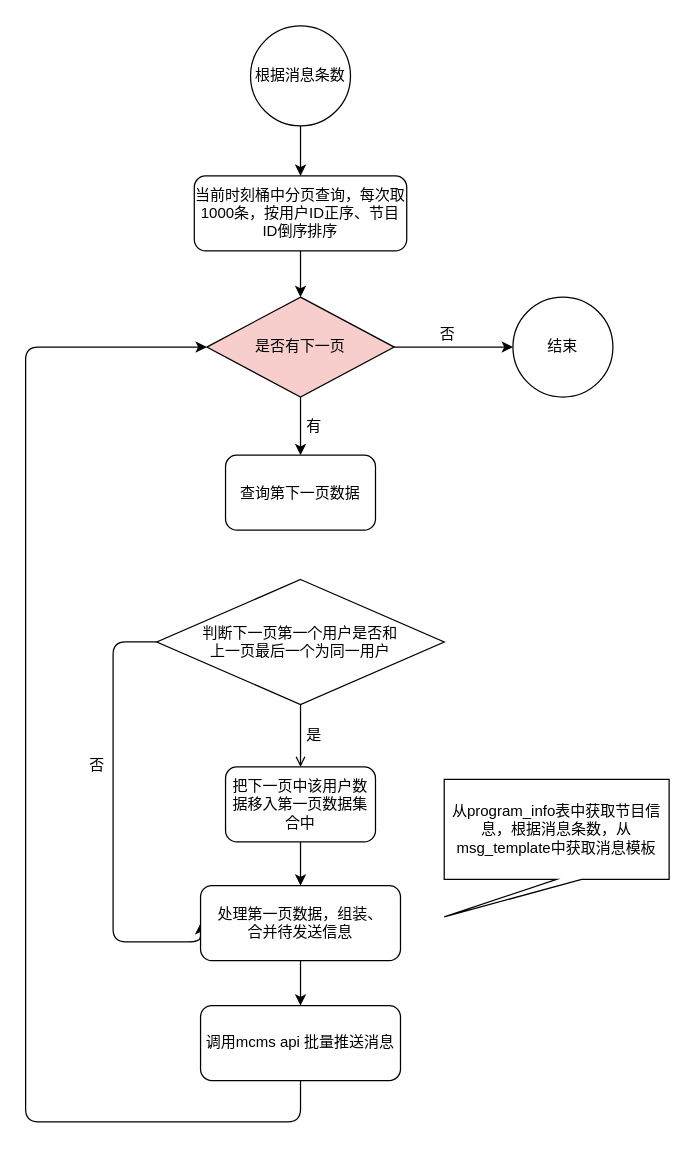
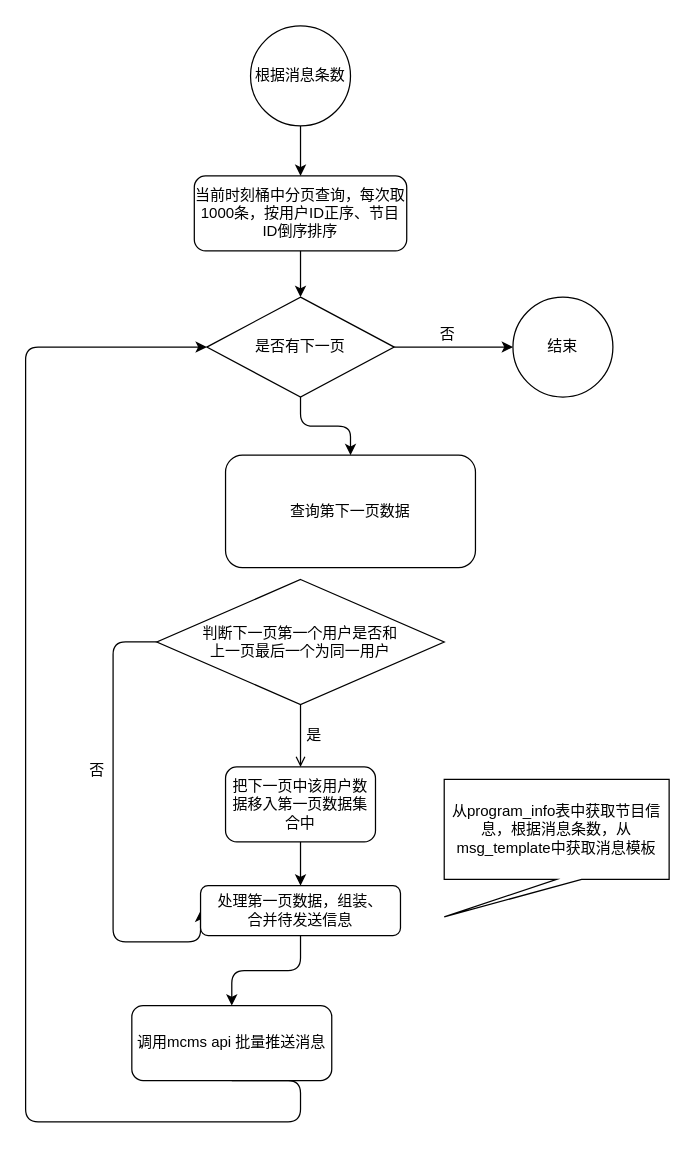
  <mxCell id="0" />
  <mxCell id="1" parent="0" />
  <mxCell id="2" value="" style="edgeStyle=orthogonalEdgeStyle;rounded=0;orthogonalLoop=1;jettySize=auto;html=1;" parent="1" source="3" target="5" edge="1"><mxGeometry relative="1" as="geometry" /></mxCell>
  <mxCell id="3" value="根据消息条数" style="ellipse;whiteSpace=wrap;html=1;aspect=fixed;" parent="1" vertex="1"><mxGeometry x="200" y="20" width="80" height="80" as="geometry" /></mxCell>
  <mxCell id="4" value="" style="edgeStyle=orthogonalEdgeStyle;rounded=1;orthogonalLoop=1;jettySize=auto;html=1;strokeColor=#000000;" parent="1" source="5" target="20" edge="1"><mxGeometry relative="1" as="geometry" /></mxCell>
  <mxCell id="5" value="当前时刻桶中分页查询，每次取1000条，按用户ID正序、节目ID倒序排序" style="rounded=1;whiteSpace=wrap;html=1;" parent="1" vertex="1"><mxGeometry x="155" y="140" width="170" height="60" as="geometry" /></mxCell>
- <mxCell id="6" value="查询第下一页数据" style="rounded=1;whiteSpace=wrap;html=1;" parent="1" vertex="1"><mxGeometry x="180" y="363.5" width="120" height="60" as="geometry" /></mxCell>
+ <mxCell id="6" value="查询第下一页数据" style="rounded=1;whiteSpace=wrap;html=1;" parent="1" vertex="1"><mxGeometry x="180" y="363.5" width="200" height="90" as="geometry" /></mxCell>
  <mxCell id="7" value="" style="edgeStyle=orthogonalEdgeStyle;rounded=0;orthogonalLoop=1;jettySize=auto;html=1;endArrow=open;" parent="1" source="10" target="12" edge="1"><mxGeometry relative="1" as="geometry" /></mxCell>
  <mxCell id="8" value="" style="edgeStyle=orthogonalEdgeStyle;rounded=1;orthogonalLoop=1;jettySize=auto;html=1;entryX=0;entryY=0.5;entryDx=0;entryDy=0;exitX=0;exitY=0.5;exitDx=0;exitDy=0;strokeColor=#000000;" parent="1" source="10" target="15" edge="1"><mxGeometry relative="1" as="geometry"><mxPoint x="45" y="513" as="targetPoint" /><Array as="points"><mxPoint x="90" y="513" /><mxPoint x="90" y="753" /></Array></mxGeometry></mxCell>
  <mxCell id="9" value="否" style="text;html=1;resizable=0;points=[];align=center;verticalAlign=middle;labelBackgroundColor=#ffffff;" parent="8" vertex="1" connectable="0"><mxGeometry x="-0.262" y="1" relative="1" as="geometry"><mxPoint x="-15" as="offset" /></mxGeometry></mxCell>
  <mxCell id="10" value="判断下一页第一个用户是否和&lt;br&gt;上一页最后一个为同一用户" style="rhombus;whiteSpace=wrap;html=1;" parent="1" vertex="1"><mxGeometry x="125" y="463" width="230" height="100" as="geometry" /></mxCell>
  <mxCell id="11" value="" style="edgeStyle=orthogonalEdgeStyle;rounded=0;orthogonalLoop=1;jettySize=auto;html=1;" parent="1" source="12" target="15" edge="1"><mxGeometry relative="1" as="geometry" /></mxCell>
  <mxCell id="12" value="把下一页中该用户数据移入第一页数据集合中" style="rounded=1;whiteSpace=wrap;html=1;" parent="1" vertex="1"><mxGeometry x="180" y="613" width="120" height="60" as="geometry" /></mxCell>
  <mxCell id="13" value="" style="edgeStyle=orthogonalEdgeStyle;rounded=1;orthogonalLoop=1;jettySize=auto;html=1;strokeColor=#000000;exitX=0.5;exitY=1;exitDx=0;exitDy=0;entryX=0;entryY=0.5;entryDx=0;entryDy=0;" parent="1" source="24" target="20" edge="1"><mxGeometry relative="1" as="geometry"><mxPoint x="160" y="267" as="targetPoint" /><Array as="points"><mxPoint x="240" y="897" /><mxPoint x="20" y="897" /><mxPoint x="20" y="277" /></Array></mxGeometry></mxCell>
  <mxCell id="14" value="" style="edgeStyle=orthogonalEdgeStyle;rounded=1;orthogonalLoop=1;jettySize=auto;html=1;strokeColor=#000000;" edge="1" parent="1" source="15" target="24"><mxGeometry relative="1" as="geometry" /></mxCell>
- <mxCell id="15" value="处理第一页数据，组装、&lt;br&gt;合并待发送信息" style="rounded=1;whiteSpace=wrap;html=1;" parent="1" vertex="1"><mxGeometry x="160" y="708" width="160" height="60" as="geometry" /></mxCell>
+ <mxCell id="15" value="处理第一页数据，组装、&lt;br&gt;合并待发送信息" style="rounded=1;whiteSpace=wrap;html=1;" parent="1" vertex="1"><mxGeometry x="160" y="708" width="160" height="40" as="geometry" /></mxCell>
  <mxCell id="16" value="是" style="text;html=1;resizable=0;points=[];autosize=1;align=left;verticalAlign=top;spacingTop=-4;" parent="1" vertex="1"><mxGeometry x="243" y="578" width="30" height="20" as="geometry" /></mxCell>
  <mxCell id="17" value="从program_info表中获取节目信息，根据消息条数，从msg_template中获取消息模板" style="shape=callout;whiteSpace=wrap;html=1;perimeter=calloutPerimeter;position2=0;" parent="1" vertex="1"><mxGeometry x="355" y="623" width="180" height="110" as="geometry" /></mxCell>
  <mxCell id="18" value="" style="edgeStyle=orthogonalEdgeStyle;rounded=1;orthogonalLoop=1;jettySize=auto;html=1;strokeColor=#000000;" parent="1" source="20" target="6" edge="1"><mxGeometry relative="1" as="geometry" /></mxCell>
  <mxCell id="19" value="" style="edgeStyle=orthogonalEdgeStyle;rounded=1;orthogonalLoop=1;jettySize=auto;html=1;strokeColor=#000000;entryX=0;entryY=0.5;entryDx=0;entryDy=0;" parent="1" source="20" target="23" edge="1"><mxGeometry relative="1" as="geometry"><mxPoint x="395" y="277" as="targetPoint" /></mxGeometry></mxCell>
- <mxCell id="20" value="是否有下一页" style="rhombus;whiteSpace=wrap;html=1;fillColor=#f8cecc;" parent="1" vertex="1"><mxGeometry x="165" y="237" width="150" height="80" as="geometry" /></mxCell>
- <mxCell id="21" value="有" style="text;html=1;resizable=0;points=[];autosize=1;align=left;verticalAlign=top;spacingTop=-4;" parent="1" vertex="1"><mxGeometry x="243" y="330.5" width="30" height="20" as="geometry" /></mxCell>
+ <mxCell id="20" value="是否有下一页" style="rhombus;whiteSpace=wrap;html=1;" parent="1" vertex="1"><mxGeometry x="165" y="237" width="150" height="80" as="geometry" /></mxCell>
  <mxCell id="22" value="否" style="text;html=1;resizable=0;points=[];autosize=1;align=left;verticalAlign=top;spacingTop=-4;" parent="1" vertex="1"><mxGeometry x="350" y="257" width="30" height="20" as="geometry" /></mxCell>
  <mxCell id="23" value="结束" style="ellipse;whiteSpace=wrap;html=1;aspect=fixed;" parent="1" vertex="1"><mxGeometry x="410" y="237" width="80" height="80" as="geometry" /></mxCell>
- <mxCell id="24" value="调用mcms api 批量推送消息" style="rounded=1;whiteSpace=wrap;html=1;" vertex="1" parent="1"><mxGeometry x="160" y="804" width="160" height="60" as="geometry" /></mxCell>
+ <mxCell id="24" value="调用mcms api 批量推送消息" style="rounded=1;whiteSpace=wrap;html=1;" vertex="1" parent="1"><mxGeometry x="105" y="804" width="160" height="60" as="geometry" /></mxCell>
